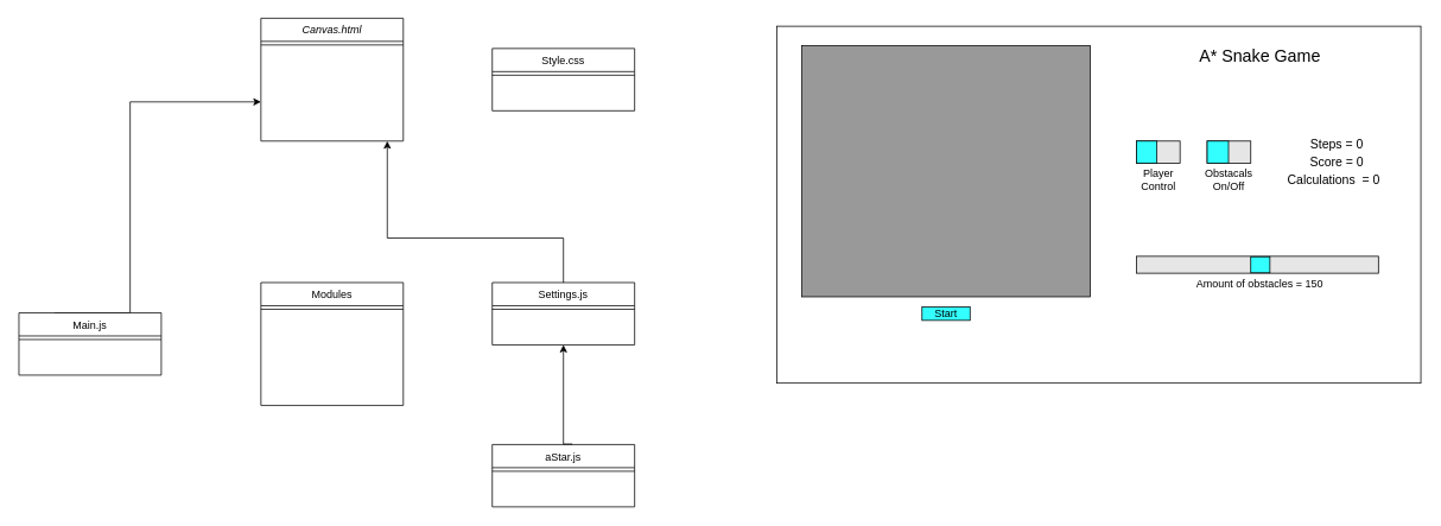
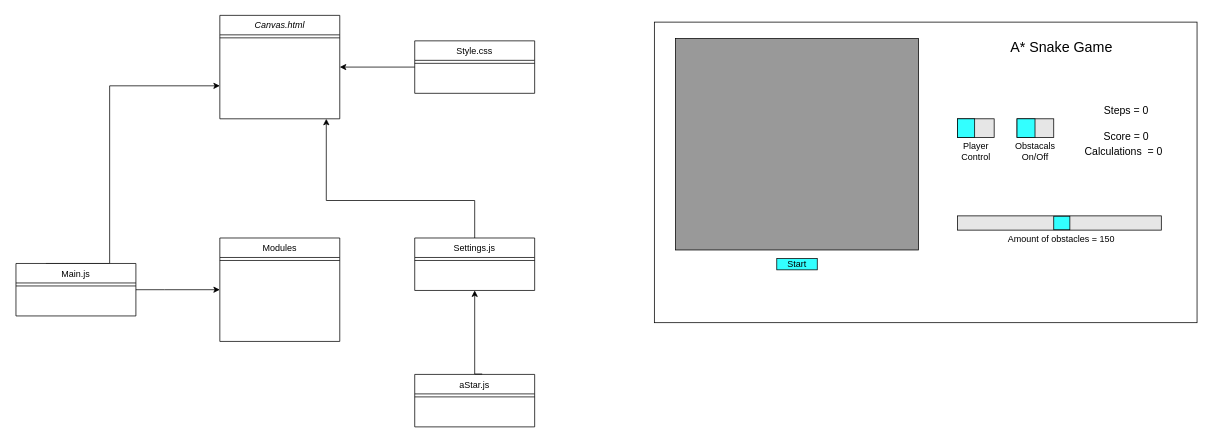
  <mxCell id="0" />
  <mxCell id="1" parent="0" />
  <mxCell id="2" value="Canvas.html" style="swimlane;fontStyle=2;align=center;verticalAlign=top;childLayout=stackLayout;horizontal=1;startSize=26;horizontalStack=0;resizeParent=1;resizeLast=0;collapsible=1;marginBottom=0;rounded=0;shadow=0;strokeWidth=1;" parent="1" vertex="1"><mxGeometry x="292" y="20" width="160" height="138" as="geometry"><mxRectangle x="230" y="140" width="160" height="26" as="alternateBounds" /></mxGeometry></mxCell>
  <mxCell id="3" value="" style="line;html=1;strokeWidth=1;align=left;verticalAlign=middle;spacingTop=-1;spacingLeft=3;spacingRight=3;rotatable=0;labelPosition=right;points=[];portConstraint=eastwest;" parent="2" vertex="1"><mxGeometry y="26" width="160" height="8" as="geometry" /></mxCell>
  <mxCell id="4" value="Modules&#10;" style="swimlane;fontStyle=0;align=center;verticalAlign=top;childLayout=stackLayout;horizontal=1;startSize=26;horizontalStack=0;resizeParent=1;resizeLast=0;collapsible=1;marginBottom=0;rounded=0;shadow=0;strokeWidth=1;" parent="1" vertex="1"><mxGeometry x="292" y="317" width="160" height="138" as="geometry"><mxRectangle x="130" y="380" width="160" height="26" as="alternateBounds" /></mxGeometry></mxCell>
  <mxCell id="5" value="" style="line;html=1;strokeWidth=1;align=left;verticalAlign=middle;spacingTop=-1;spacingLeft=3;spacingRight=3;rotatable=0;labelPosition=right;points=[];portConstraint=eastwest;" parent="4" vertex="1"><mxGeometry y="26" width="160" height="8" as="geometry" /></mxCell>
  <mxCell id="6" value="Settings.js" style="swimlane;fontStyle=0;align=center;verticalAlign=top;childLayout=stackLayout;horizontal=1;startSize=26;horizontalStack=0;resizeParent=1;resizeLast=0;collapsible=1;marginBottom=0;rounded=0;shadow=0;strokeWidth=1;" parent="1" vertex="1"><mxGeometry x="552" y="317" width="160" height="70" as="geometry"><mxRectangle x="340" y="380" width="170" height="26" as="alternateBounds" /></mxGeometry></mxCell>
  <mxCell id="7" value="" style="line;html=1;strokeWidth=1;align=left;verticalAlign=middle;spacingTop=-1;spacingLeft=3;spacingRight=3;rotatable=0;labelPosition=right;points=[];portConstraint=eastwest;" parent="6" vertex="1"><mxGeometry y="26" width="160" height="8" as="geometry" /></mxCell>
  <mxCell id="8" value="" style="endArrow=classic;endSize=6;endFill=1;shadow=0;strokeWidth=1;rounded=0;edgeStyle=elbowEdgeStyle;elbow=vertical;" parent="1" source="6" target="2" edge="1"><mxGeometry width="160" relative="1" as="geometry"><mxPoint x="282" y="273" as="sourcePoint" /><mxPoint x="382" y="171" as="targetPoint" /><Array as="points"><mxPoint x="434" y="267" /><mxPoint x="428" y="232" /></Array></mxGeometry></mxCell>
+ <mxCell id="9" style="edgeStyle=orthogonalEdgeStyle;rounded=0;orthogonalLoop=1;jettySize=auto;html=1;exitX=0;exitY=0.5;exitDx=0;exitDy=0;entryX=1;entryY=0.5;entryDx=0;entryDy=0;" parent="1" source="10" target="2" edge="1"><mxGeometry relative="1" as="geometry" /></mxCell>
  <mxCell id="10" value="Style.css" style="swimlane;fontStyle=0;align=center;verticalAlign=top;childLayout=stackLayout;horizontal=1;startSize=26;horizontalStack=0;resizeParent=1;resizeLast=0;collapsible=1;marginBottom=0;rounded=0;shadow=0;strokeWidth=1;" parent="1" vertex="1"><mxGeometry x="552" y="54" width="160" height="70" as="geometry"><mxRectangle x="340" y="380" width="170" height="26" as="alternateBounds" /></mxGeometry></mxCell>
  <mxCell id="11" value="" style="line;html=1;strokeWidth=1;align=left;verticalAlign=middle;spacingTop=-1;spacingLeft=3;spacingRight=3;rotatable=0;labelPosition=right;points=[];portConstraint=eastwest;" parent="10" vertex="1"><mxGeometry y="26" width="160" height="8" as="geometry" /></mxCell>
  <mxCell id="12" value="aStar.js&#10;" style="swimlane;fontStyle=0;align=center;verticalAlign=top;childLayout=stackLayout;horizontal=1;startSize=26;horizontalStack=0;resizeParent=1;resizeLast=0;collapsible=1;marginBottom=0;rounded=0;shadow=0;strokeWidth=1;" parent="1" vertex="1"><mxGeometry x="552" y="499" width="160" height="70" as="geometry"><mxRectangle x="340" y="380" width="170" height="26" as="alternateBounds" /></mxGeometry></mxCell>
  <mxCell id="13" style="edgeStyle=orthogonalEdgeStyle;rounded=0;orthogonalLoop=1;jettySize=auto;html=1;exitX=0;exitY=0.5;exitDx=0;exitDy=0;entryX=0.5;entryY=1;entryDx=0;entryDy=0;" parent="12" target="6" edge="1"><mxGeometry relative="1" as="geometry"><mxPoint x="90" y="-0.5" as="sourcePoint" /><mxPoint x="208" y="-209" as="targetPoint" /><Array as="points"><mxPoint x="80" y="-1" /></Array></mxGeometry></mxCell>
  <mxCell id="14" value="" style="line;html=1;strokeWidth=1;align=left;verticalAlign=middle;spacingTop=-1;spacingLeft=3;spacingRight=3;rotatable=0;labelPosition=right;points=[];portConstraint=eastwest;" parent="12" vertex="1"><mxGeometry y="26" width="160" height="8" as="geometry" /></mxCell>
  <mxCell id="15" style="edgeStyle=orthogonalEdgeStyle;rounded=0;orthogonalLoop=1;jettySize=auto;html=1;exitX=0.25;exitY=0;exitDx=0;exitDy=0;endArrow=classic;endFill=1;" parent="1" source="16" edge="1"><mxGeometry relative="1" as="geometry"><mxPoint x="292" y="114" as="targetPoint" /><Array as="points"><mxPoint x="145" y="114" /></Array></mxGeometry></mxCell>
  <mxCell id="16" value="Main.js" style="swimlane;fontStyle=0;align=center;verticalAlign=top;childLayout=stackLayout;horizontal=1;startSize=26;horizontalStack=0;resizeParent=1;resizeLast=0;collapsible=1;marginBottom=0;rounded=0;shadow=0;strokeWidth=1;" parent="1" vertex="1"><mxGeometry x="20" y="351" width="160" height="70" as="geometry"><mxRectangle x="340" y="380" width="170" height="26" as="alternateBounds" /></mxGeometry></mxCell>
  <mxCell id="17" value="" style="line;html=1;strokeWidth=1;align=left;verticalAlign=middle;spacingTop=-1;spacingLeft=3;spacingRight=3;rotatable=0;labelPosition=right;points=[];portConstraint=eastwest;" parent="16" vertex="1"><mxGeometry y="26" width="160" height="8" as="geometry" /></mxCell>
+ <mxCell id="18" style="edgeStyle=orthogonalEdgeStyle;rounded=0;orthogonalLoop=1;jettySize=auto;html=1;entryX=0;entryY=0.5;entryDx=0;entryDy=0;exitX=1;exitY=0.5;exitDx=0;exitDy=0;" parent="1" source="16" target="4" edge="1"><mxGeometry relative="1" as="geometry"><mxPoint x="140" y="422" as="sourcePoint" /><mxPoint x="194" y="367" as="targetPoint" /><Array as="points"><mxPoint x="218" y="386" /><mxPoint x="218" y="386" /></Array></mxGeometry></mxCell>
  <mxCell id="19" value="" style="rounded=0;whiteSpace=wrap;html=1;" parent="1" vertex="1"><mxGeometry x="871.67" y="29" width="724" height="401" as="geometry" /></mxCell>
  <mxCell id="20" value="" style="rounded=0;whiteSpace=wrap;html=1;fillColor=#999999;" parent="1" vertex="1"><mxGeometry x="900" y="51" width="324" height="282" as="geometry" /></mxCell>
  <mxCell id="21" value="" style="rounded=0;whiteSpace=wrap;html=1;fillColor=#33FFFF;" parent="1" vertex="1"><mxGeometry x="1035" y="344.5" width="54" height="15" as="geometry" /></mxCell>
  <mxCell id="22" value="Start" style="text;html=1;strokeColor=none;fillColor=none;align=center;verticalAlign=middle;whiteSpace=wrap;rounded=0;" parent="1" vertex="1"><mxGeometry x="1042" y="342" width="40" height="20" as="geometry" /></mxCell>
  <mxCell id="23" value="" style="rounded=0;whiteSpace=wrap;html=1;fillColor=#E6E6E6;" parent="1" vertex="1"><mxGeometry x="1276" y="287.5" width="272" height="19" as="geometry" /></mxCell>
  <mxCell id="24" value="" style="rounded=0;whiteSpace=wrap;html=1;fillColor=#33FFFF;" parent="1" vertex="1"><mxGeometry x="1404.5" y="288" width="21.5" height="18" as="geometry" /></mxCell>
  <mxCell id="25" value="Amount of obstacles = 150" style="text;html=1;strokeColor=none;fillColor=none;align=center;verticalAlign=middle;whiteSpace=wrap;rounded=0;" parent="1" vertex="1"><mxGeometry x="1320.38" y="309" width="189.75" height="20" as="geometry" /></mxCell>
  <mxCell id="26" value="" style="rounded=0;whiteSpace=wrap;html=1;fillColor=#E6E6E6;" parent="1" vertex="1"><mxGeometry x="1276" y="158" width="49" height="25" as="geometry" /></mxCell>
  <mxCell id="27" value="" style="rounded=0;whiteSpace=wrap;html=1;fillColor=#33FFFF;" parent="1" vertex="1"><mxGeometry x="1276" y="158" width="23" height="25" as="geometry" /></mxCell>
  <mxCell id="28" value="Player Control" style="text;html=1;strokeColor=none;fillColor=none;align=center;verticalAlign=middle;whiteSpace=wrap;rounded=0;" parent="1" vertex="1"><mxGeometry x="1280.5" y="192" width="40" height="20" as="geometry" /></mxCell>
  <mxCell id="29" value="" style="rounded=0;whiteSpace=wrap;html=1;fillColor=#E6E6E6;" parent="1" vertex="1"><mxGeometry x="1355.5" y="158" width="49" height="25" as="geometry" /></mxCell>
  <mxCell id="30" value="" style="rounded=0;whiteSpace=wrap;html=1;fillColor=#33FFFF;" parent="1" vertex="1"><mxGeometry x="1355.5" y="158" width="24" height="25" as="geometry" /></mxCell>
  <mxCell id="31" value="Obstacals On/Off" style="text;html=1;strokeColor=none;fillColor=none;align=center;verticalAlign=middle;whiteSpace=wrap;rounded=0;" parent="1" vertex="1"><mxGeometry x="1360" y="192" width="40" height="20" as="geometry" /></mxCell>
  <mxCell id="32" value="&lt;font style=&quot;font-size: 19px&quot;&gt;A* Snake Game&lt;/font&gt;" style="text;html=1;strokeColor=none;fillColor=none;align=center;verticalAlign=middle;whiteSpace=wrap;rounded=0;" parent="1" vertex="1"><mxGeometry x="1334.39" y="54" width="161.75" height="20" as="geometry" /></mxCell>
  <mxCell id="33" value="&lt;font style=&quot;font-size: 14px&quot;&gt;Score = 0&lt;/font&gt;" style="text;html=1;strokeColor=none;fillColor=none;align=center;verticalAlign=middle;whiteSpace=wrap;rounded=0;" parent="1" vertex="1"><mxGeometry x="1459.5" y="172" width="83" height="20" as="geometry" /></mxCell>
  <mxCell id="34" value="&lt;font style=&quot;font-size: 14px&quot;&gt;Calculations&amp;nbsp; = 0&lt;/font&gt;" style="text;html=1;strokeColor=none;fillColor=none;align=center;verticalAlign=middle;whiteSpace=wrap;rounded=0;" vertex="1" parent="1"><mxGeometry x="1435" y="192" width="126" height="20" as="geometry" /></mxCell>
- <mxCell id="35" value="&lt;font style=&quot;font-size: 14px&quot;&gt;Steps = 0&lt;/font&gt;" style="text;html=1;strokeColor=none;fillColor=none;align=center;verticalAlign=middle;whiteSpace=wrap;rounded=0;" vertex="1" parent="1"><mxGeometry x="1459.5" y="152" width="83" height="20" as="geometry" /></mxCell>
+ <mxCell id="35" value="&lt;font style=&quot;font-size: 14px&quot;&gt;Steps = 0&lt;/font&gt;" style="text;html=1;strokeColor=none;fillColor=none;align=center;verticalAlign=middle;whiteSpace=wrap;rounded=0;" vertex="1" parent="1"><mxGeometry x="1459.5" y="137" width="83" height="20" as="geometry" /></mxCell>
